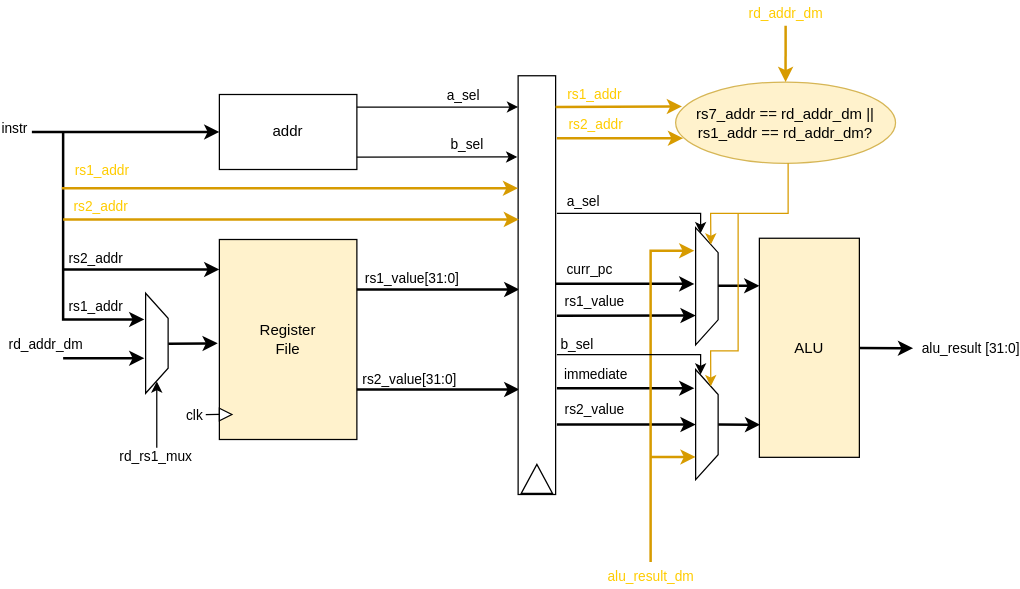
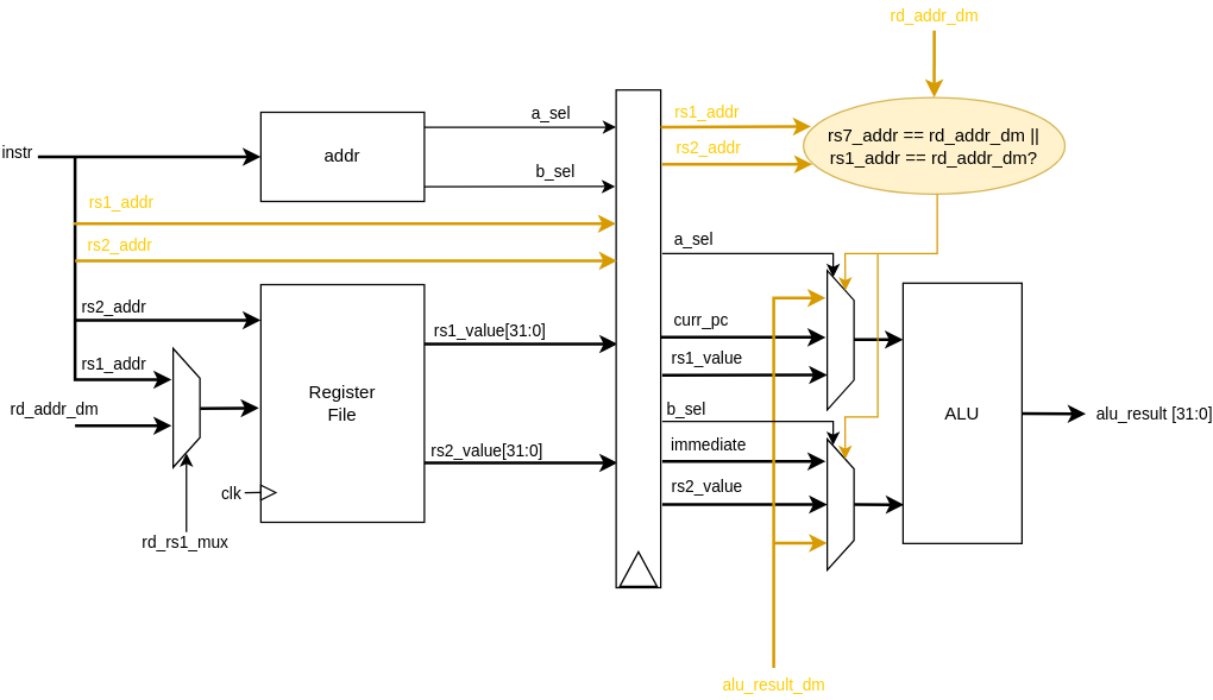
  <mxCell id="0" />
  <mxCell id="1" parent="0" />
- <mxCell id="2" value="&lt;div&gt;Register&lt;/div&gt;&lt;div&gt;File&lt;/div&gt;" style="rounded=0;whiteSpace=wrap;html=1;fillColor=#fff2cc;" vertex="1" parent="1"><mxGeometry x="170" y="191" width="110" height="160" as="geometry" /></mxCell>
+ <mxCell id="2" value="&lt;div&gt;Register&lt;/div&gt;&lt;div&gt;File&lt;/div&gt;" style="rounded=0;whiteSpace=wrap;html=1;" vertex="1" parent="1"><mxGeometry x="170" y="191" width="110" height="160" as="geometry" /></mxCell>
  <mxCell id="3" value="" style="endArrow=classic;html=1;rounded=0;entryX=-0.012;entryY=0.519;entryDx=0;entryDy=0;strokeWidth=2;exitX=0.5;exitY=0;exitDx=0;exitDy=0;entryPerimeter=0;" edge="1" parent="1" target="2"><mxGeometry width="50" height="50" relative="1" as="geometry"><mxPoint x="129.11" y="274.38" as="sourcePoint" /><mxPoint x="170" y="273.62" as="targetPoint" /></mxGeometry></mxCell>
  <mxCell id="4" value="" style="endArrow=classic;html=1;rounded=0;" edge="1" parent="1"><mxGeometry width="50" height="50" relative="1" as="geometry"><mxPoint x="119.92" y="357.5" as="sourcePoint" /><mxPoint x="119.92" y="304.5" as="targetPoint" /></mxGeometry></mxCell>
  <mxCell id="5" value="&lt;div&gt;rd_rs1_mux&lt;/div&gt;" style="edgeLabel;html=1;align=center;verticalAlign=middle;resizable=0;points=[];" vertex="1" connectable="0" parent="4"><mxGeometry x="-0.623" y="1" relative="1" as="geometry"><mxPoint y="17" as="offset" /></mxGeometry></mxCell>
  <mxCell id="6" value="" style="endArrow=classic;html=1;rounded=0;strokeWidth=2;" edge="1" parent="1"><mxGeometry width="50" height="50" relative="1" as="geometry"><mxPoint x="45" y="105" as="sourcePoint" /><mxPoint x="110" y="255" as="targetPoint" /><Array as="points"><mxPoint x="45" y="255" /></Array></mxGeometry></mxCell>
  <mxCell id="7" value="rs1_addr" style="edgeLabel;html=1;align=center;verticalAlign=middle;resizable=0;points=[];" vertex="1" connectable="0" parent="6"><mxGeometry x="-0.317" y="1" relative="1" as="geometry"><mxPoint x="24" y="66" as="offset" /></mxGeometry></mxCell>
  <mxCell id="8" value="instr" style="edgeLabel;html=1;align=center;verticalAlign=middle;resizable=0;points=[];" vertex="1" connectable="0" parent="6"><mxGeometry x="-0.883" y="1" relative="1" as="geometry"><mxPoint x="-41" y="-17" as="offset" /></mxGeometry></mxCell>
  <mxCell id="9" value="" style="endArrow=classic;html=1;rounded=0;strokeWidth=2;" edge="1" parent="1"><mxGeometry width="50" height="50" relative="1" as="geometry"><mxPoint x="280" y="231" as="sourcePoint" /><mxPoint x="410" y="231" as="targetPoint" /></mxGeometry></mxCell>
  <mxCell id="10" value="rs1_value[31:0]" style="edgeLabel;html=1;align=center;verticalAlign=middle;resizable=0;points=[];" vertex="1" connectable="0" parent="9"><mxGeometry x="0.091" y="2" relative="1" as="geometry"><mxPoint x="-28" y="-8" as="offset" /></mxGeometry></mxCell>
  <mxCell id="11" value="" style="endArrow=classic;html=1;rounded=0;strokeWidth=2;" edge="1" parent="1"><mxGeometry width="50" height="50" relative="1" as="geometry"><mxPoint x="280" y="311" as="sourcePoint" /><mxPoint x="410" y="311" as="targetPoint" /></mxGeometry></mxCell>
  <mxCell id="12" value="rs2_value[31:0]" style="edgeLabel;html=1;align=center;verticalAlign=middle;resizable=0;points=[];" vertex="1" connectable="0" parent="11"><mxGeometry x="0.706" y="2" relative="1" as="geometry"><mxPoint x="-70" y="-7" as="offset" /></mxGeometry></mxCell>
  <mxCell id="13" value="" style="triangle;whiteSpace=wrap;html=1;" vertex="1" parent="1"><mxGeometry x="170" y="326" width="10" height="10" as="geometry" /></mxCell>
  <mxCell id="14" value="" style="endArrow=none;html=1;rounded=0;startFill=0;entryX=0.008;entryY=0.837;entryDx=0;entryDy=0;entryPerimeter=0;" edge="1" parent="1"><mxGeometry width="50" height="50" relative="1" as="geometry"><mxPoint x="159.12" y="331.02" as="sourcePoint" /><mxPoint x="170" y="330.94" as="targetPoint" /></mxGeometry></mxCell>
  <mxCell id="15" value="&lt;div&gt;clk&lt;/div&gt;" style="edgeLabel;html=1;align=center;verticalAlign=middle;resizable=0;points=[];" vertex="1" connectable="0" parent="14"><mxGeometry x="-0.917" relative="1" as="geometry"><mxPoint x="-10" as="offset" /></mxGeometry></mxCell>
  <mxCell id="16" value="" style="endArrow=classic;html=1;rounded=0;strokeWidth=2;" edge="1" parent="1"><mxGeometry width="50" height="50" relative="1" as="geometry"><mxPoint x="45" y="215" as="sourcePoint" /><mxPoint x="170" y="215" as="targetPoint" /></mxGeometry></mxCell>
  <mxCell id="17" value="rs2_addr" style="edgeLabel;html=1;align=center;verticalAlign=middle;resizable=0;points=[];" vertex="1" connectable="0" parent="16"><mxGeometry x="0.616" relative="1" as="geometry"><mxPoint x="-76" y="-10" as="offset" /></mxGeometry></mxCell>
- <mxCell id="18" value="&lt;div&gt;ALU&lt;/div&gt;" style="rounded=0;whiteSpace=wrap;html=1;rotation=0;fillColor=#fff2cc;" vertex="1" parent="1"><mxGeometry x="602" y="190" width="80" height="175.27" as="geometry" /></mxCell>
+ <mxCell id="18" value="&lt;div&gt;ALU&lt;/div&gt;" style="rounded=0;whiteSpace=wrap;html=1;rotation=0;" vertex="1" parent="1"><mxGeometry x="602" y="190" width="80" height="175.27" as="geometry" /></mxCell>
  <mxCell id="19" value="" style="endArrow=classic;html=1;rounded=0;strokeWidth=2;" edge="1" parent="1"><mxGeometry width="50" height="50" relative="1" as="geometry"><mxPoint x="562" y="228.02" as="sourcePoint" /><mxPoint x="602" y="228.02" as="targetPoint" /></mxGeometry></mxCell>
  <mxCell id="20" value="" style="endArrow=classic;html=1;rounded=0;strokeWidth=2;exitX=0.5;exitY=0;exitDx=0;exitDy=0;entryX=0.008;entryY=0.851;entryDx=0;entryDy=0;entryPerimeter=0;" edge="1" parent="1" source="37" target="18"><mxGeometry width="50" height="50" relative="1" as="geometry"><mxPoint x="566.25" y="341.04" as="sourcePoint" /><mxPoint x="600" y="341" as="targetPoint" /></mxGeometry></mxCell>
  <mxCell id="21" value="" style="endArrow=classic;html=1;rounded=0;strokeWidth=2;entryX=0.103;entryY=1.001;entryDx=0;entryDy=0;entryPerimeter=0;" edge="1" parent="1"><mxGeometry width="50" height="50" relative="1" as="geometry"><mxPoint x="440" y="310" as="sourcePoint" /><mxPoint x="549.982" y="309.997" as="targetPoint" /></mxGeometry></mxCell>
  <mxCell id="22" value="immediate" style="edgeLabel;html=1;align=center;verticalAlign=middle;resizable=0;points=[];" vertex="1" connectable="0" parent="21"><mxGeometry x="-0.691" y="-1" relative="1" as="geometry"><mxPoint x="13" y="-12" as="offset" /></mxGeometry></mxCell>
  <mxCell id="23" value="" style="endArrow=classic;html=1;rounded=0;strokeWidth=2;entryX=0.5;entryY=1;entryDx=0;entryDy=0;" edge="1" parent="1" target="37"><mxGeometry width="50" height="50" relative="1" as="geometry"><mxPoint x="440" y="339" as="sourcePoint" /><mxPoint x="550" y="339" as="targetPoint" /></mxGeometry></mxCell>
  <mxCell id="24" value="rs2_value" style="edgeLabel;html=1;align=center;verticalAlign=middle;resizable=0;points=[];" vertex="1" connectable="0" parent="23"><mxGeometry x="-0.286" relative="1" as="geometry"><mxPoint x="-10" y="-13" as="offset" /></mxGeometry></mxCell>
  <mxCell id="25" value="" style="endArrow=classic;html=1;rounded=0;strokeWidth=2;entryX=0.75;entryY=1;entryDx=0;entryDy=0;" edge="1" parent="1" target="36"><mxGeometry width="50" height="50" relative="1" as="geometry"><mxPoint x="440" y="252" as="sourcePoint" /><mxPoint x="550" y="255" as="targetPoint" /></mxGeometry></mxCell>
  <mxCell id="26" value="rs1_value" style="edgeLabel;html=1;align=center;verticalAlign=middle;resizable=0;points=[];" vertex="1" connectable="0" parent="25"><mxGeometry x="-0.615" relative="1" as="geometry"><mxPoint x="9" y="-11" as="offset" /></mxGeometry></mxCell>
  <mxCell id="27" value="" style="endArrow=classic;html=1;rounded=0;strokeWidth=2;entryX=0.5;entryY=1;entryDx=0;entryDy=0;" edge="1" parent="1"><mxGeometry width="50" height="50" relative="1" as="geometry"><mxPoint x="439" y="226.35" as="sourcePoint" /><mxPoint x="550" y="226.5" as="targetPoint" /></mxGeometry></mxCell>
  <mxCell id="28" value="curr_pc" style="edgeLabel;html=1;align=center;verticalAlign=middle;resizable=0;points=[];" vertex="1" connectable="0" parent="27"><mxGeometry x="-0.768" y="1" relative="1" as="geometry"><mxPoint x="13" y="-11" as="offset" /></mxGeometry></mxCell>
  <mxCell id="29" value="" style="endArrow=classic;html=1;rounded=0;strokeWidth=2;exitX=1;exitY=0.25;exitDx=0;exitDy=0;" edge="1" parent="1"><mxGeometry width="50" height="50" relative="1" as="geometry"><mxPoint x="682" y="277.83" as="sourcePoint" /><mxPoint x="725" y="278" as="targetPoint" /></mxGeometry></mxCell>
  <mxCell id="30" value="alu_result [31:0]" style="edgeLabel;html=1;align=center;verticalAlign=middle;resizable=0;points=[];" vertex="1" connectable="0" parent="29"><mxGeometry x="0.44" y="1" relative="1" as="geometry"><mxPoint x="57" y="1" as="offset" /></mxGeometry></mxCell>
  <mxCell id="31" value="" style="rounded=0;whiteSpace=wrap;html=1;" vertex="1" parent="1"><mxGeometry x="409" y="60" width="30" height="335" as="geometry" /></mxCell>
  <mxCell id="32" value="" style="triangle;whiteSpace=wrap;html=1;rotation=-90;" vertex="1" parent="1"><mxGeometry x="412.37" y="370" width="23.25" height="25" as="geometry" /></mxCell>
  <mxCell id="33" value="" style="shape=trapezoid;perimeter=trapezoidPerimeter;whiteSpace=wrap;html=1;fixedSize=1;rotation=90;" vertex="1" parent="1"><mxGeometry x="80" y="265" width="80" height="18" as="geometry" /></mxCell>
  <mxCell id="34" value="" style="endArrow=classic;html=1;rounded=0;strokeWidth=2;" edge="1" parent="1"><mxGeometry width="50" height="50" relative="1" as="geometry"><mxPoint x="45" y="286" as="sourcePoint" /><mxPoint x="110" y="286" as="targetPoint" /></mxGeometry></mxCell>
  <mxCell id="35" value="rd_addr_dm" style="edgeLabel;html=1;align=center;verticalAlign=middle;resizable=0;points=[];" vertex="1" connectable="0" parent="34"><mxGeometry x="-0.468" y="3" relative="1" as="geometry"><mxPoint x="-32" y="-9" as="offset" /></mxGeometry></mxCell>
  <mxCell id="36" value="" style="shape=trapezoid;perimeter=trapezoidPerimeter;whiteSpace=wrap;html=1;fixedSize=1;rotation=90;" vertex="1" parent="1"><mxGeometry x="513.13" y="219.38" width="93.75" height="18" as="geometry" /></mxCell>
  <mxCell id="37" value="" style="shape=trapezoid;perimeter=trapezoidPerimeter;whiteSpace=wrap;html=1;fixedSize=1;rotation=90;" vertex="1" parent="1"><mxGeometry x="515.95" y="330.07" width="88.12" height="18" as="geometry" /></mxCell>
  <mxCell id="38" value="" style="endArrow=classic;html=1;rounded=0;strokeWidth=2;fillColor=#ffe6cc;strokeColor=#d79b00;" edge="1" parent="1"><mxGeometry width="50" height="50" relative="1" as="geometry"><mxPoint x="515" y="449" as="sourcePoint" /><mxPoint x="550" y="200" as="targetPoint" /><Array as="points"><mxPoint x="515" y="200" /></Array></mxGeometry></mxCell>
  <mxCell id="39" value="&lt;div&gt;alu_result_dm&lt;/div&gt;" style="edgeLabel;html=1;align=center;verticalAlign=middle;resizable=0;points=[];fontColor=light-dark(#ffcc00, #ededed);" vertex="1" connectable="0" parent="38"><mxGeometry x="-0.927" relative="1" as="geometry"><mxPoint x="-1" y="21" as="offset" /></mxGeometry></mxCell>
  <mxCell id="40" value="" style="endArrow=classic;html=1;rounded=0;strokeWidth=2;fillColor=#ffe6cc;strokeColor=#d79b00;" edge="1" parent="1"><mxGeometry width="50" height="50" relative="1" as="geometry"><mxPoint x="515" y="365" as="sourcePoint" /><mxPoint x="551" y="365" as="targetPoint" /></mxGeometry></mxCell>
  <mxCell id="41" value="&lt;div&gt;rs7_addr == rd_addr_dm ||&lt;/div&gt;&lt;div&gt;rs1_addr == rd_addr_dm?&lt;/div&gt;" style="ellipse;whiteSpace=wrap;html=1;fillColor=#fff2cc;strokeColor=#d6b656;" vertex="1" parent="1"><mxGeometry x="535" y="65" width="175.93" height="65" as="geometry" /></mxCell>
  <mxCell id="42" value="addr" style="rounded=0;whiteSpace=wrap;html=1;" vertex="1" parent="1"><mxGeometry x="170" y="75" width="110" height="60" as="geometry" /></mxCell>
  <mxCell id="43" value="" style="endArrow=classic;html=1;rounded=0;entryX=0;entryY=0.5;entryDx=0;entryDy=0;strokeWidth=2;" edge="1" parent="1" target="42"><mxGeometry width="50" height="50" relative="1" as="geometry"><mxPoint x="20" y="105" as="sourcePoint" /><mxPoint x="45" y="50" as="targetPoint" /></mxGeometry></mxCell>
  <mxCell id="44" value="" style="endArrow=classic;html=1;rounded=0;entryX=-0.022;entryY=0.194;entryDx=0;entryDy=0;entryPerimeter=0;" edge="1" parent="1" target="31"><mxGeometry width="50" height="50" relative="1" as="geometry"><mxPoint x="280" y="125" as="sourcePoint" /><mxPoint x="395" y="125" as="targetPoint" /></mxGeometry></mxCell>
  <mxCell id="45" value="b_sel" style="edgeLabel;html=1;align=center;verticalAlign=middle;resizable=0;points=[];" vertex="1" connectable="0" parent="44"><mxGeometry x="0.35" y="-1" relative="1" as="geometry"><mxPoint y="-11" as="offset" /></mxGeometry></mxCell>
  <mxCell id="46" value="" style="endArrow=classic;html=1;rounded=0;entryX=0.004;entryY=0.189;entryDx=0;entryDy=0;entryPerimeter=0;" edge="1" parent="1"><mxGeometry width="50" height="50" relative="1" as="geometry"><mxPoint x="280" y="85" as="sourcePoint" /><mxPoint x="409" y="85" as="targetPoint" /></mxGeometry></mxCell>
  <mxCell id="47" value="a_sel" style="edgeLabel;html=1;align=center;verticalAlign=middle;resizable=0;points=[];" vertex="1" connectable="0" parent="46"><mxGeometry x="0.31" relative="1" as="geometry"><mxPoint y="-10" as="offset" /></mxGeometry></mxCell>
  <mxCell id="48" value="" style="endArrow=classic;html=1;rounded=0;" edge="1" parent="1"><mxGeometry width="50" height="50" relative="1" as="geometry"><mxPoint x="440" y="170" as="sourcePoint" /><mxPoint x="555" y="186" as="targetPoint" /><Array as="points"><mxPoint x="480" y="170" /><mxPoint x="555" y="170" /></Array></mxGeometry></mxCell>
  <mxCell id="49" value="a_sel" style="edgeLabel;html=1;align=center;verticalAlign=middle;resizable=0;points=[];" vertex="1" connectable="0" parent="48"><mxGeometry x="0.31" relative="1" as="geometry"><mxPoint x="-66" y="-10" as="offset" /></mxGeometry></mxCell>
  <mxCell id="50" value="" style="endArrow=classic;html=1;rounded=0;" edge="1" parent="1"><mxGeometry width="50" height="50" relative="1" as="geometry"><mxPoint x="440" y="283" as="sourcePoint" /><mxPoint x="555" y="299" as="targetPoint" /><Array as="points"><mxPoint x="480" y="283" /><mxPoint x="555" y="283" /></Array></mxGeometry></mxCell>
  <mxCell id="51" value="b_sel" style="edgeLabel;html=1;align=center;verticalAlign=middle;resizable=0;points=[];" vertex="1" connectable="0" parent="50"><mxGeometry x="0.31" relative="1" as="geometry"><mxPoint x="-71" y="-9" as="offset" /></mxGeometry></mxCell>
  <mxCell id="52" value="" style="endArrow=classic;html=1;rounded=0;entryX=0.023;entryY=0.343;entryDx=0;entryDy=0;entryPerimeter=0;fillColor=#ffe6cc;strokeColor=#d79b00;strokeWidth=2;" edge="1" parent="1" target="31"><mxGeometry width="50" height="50" relative="1" as="geometry"><mxPoint x="45" y="175" as="sourcePoint" /><mxPoint x="95" y="125" as="targetPoint" /></mxGeometry></mxCell>
  <mxCell id="53" value="rs2_addr" style="edgeLabel;html=1;align=center;verticalAlign=middle;resizable=0;points=[];fontColor=light-dark(#ffcc00, #ededed);" vertex="1" connectable="0" parent="52"><mxGeometry x="-0.788" y="2" relative="1" as="geometry"><mxPoint x="-9" y="-8" as="offset" /></mxGeometry></mxCell>
  <mxCell id="54" value="" style="endArrow=classic;html=1;rounded=0;entryX=0.023;entryY=0.343;entryDx=0;entryDy=0;entryPerimeter=0;fillColor=#ffe6cc;strokeColor=#d79b00;strokeWidth=2;" edge="1" parent="1"><mxGeometry width="50" height="50" relative="1" as="geometry"><mxPoint x="44" y="150" as="sourcePoint" /><mxPoint x="409" y="150" as="targetPoint" /></mxGeometry></mxCell>
  <mxCell id="55" value="rs1_addr" style="edgeLabel;html=1;align=center;verticalAlign=middle;resizable=0;points=[];fontColor=light-dark(#ffcc00, #ededed);" vertex="1" connectable="0" parent="54"><mxGeometry x="-0.487" relative="1" as="geometry"><mxPoint x="-63" y="-15" as="offset" /></mxGeometry></mxCell>
  <mxCell id="56" value="" style="endArrow=classic;html=1;rounded=0;entryX=0.029;entryY=0.301;entryDx=0;entryDy=0;entryPerimeter=0;strokeWidth=2;fillColor=#ffe6cc;strokeColor=#d79b00;" edge="1" parent="1" target="41"><mxGeometry width="50" height="50" relative="1" as="geometry"><mxPoint x="439" y="85" as="sourcePoint" /><mxPoint x="489" y="35" as="targetPoint" /></mxGeometry></mxCell>
  <mxCell id="57" value="rs1_addr" style="edgeLabel;html=1;align=center;verticalAlign=middle;resizable=0;points=[];fontColor=light-dark(#ffcc00, #ededed);" vertex="1" connectable="0" parent="56"><mxGeometry x="0.025" relative="1" as="geometry"><mxPoint x="-21" y="-10" as="offset" /></mxGeometry></mxCell>
  <mxCell id="58" value="" style="endArrow=classic;html=1;rounded=0;entryX=0.029;entryY=0.301;entryDx=0;entryDy=0;entryPerimeter=0;strokeWidth=2;fillColor=#ffe6cc;strokeColor=#d79b00;" edge="1" parent="1"><mxGeometry width="50" height="50" relative="1" as="geometry"><mxPoint x="440" y="110" as="sourcePoint" /><mxPoint x="541" y="110" as="targetPoint" /></mxGeometry></mxCell>
  <mxCell id="59" value="rs2_addr" style="edgeLabel;html=1;align=center;verticalAlign=middle;resizable=0;points=[];fontColor=light-dark(#ffcc00, #ededed);" vertex="1" connectable="0" parent="58"><mxGeometry x="-0.327" y="1" relative="1" as="geometry"><mxPoint x="-4" y="-11" as="offset" /></mxGeometry></mxCell>
  <mxCell id="60" value="" style="endArrow=classic;html=1;rounded=0;entryX=0.5;entryY=0;entryDx=0;entryDy=0;fillColor=#ffe6cc;strokeColor=#d79b00;strokeWidth=2;" edge="1" parent="1" target="41"><mxGeometry width="50" height="50" relative="1" as="geometry"><mxPoint x="623" y="20" as="sourcePoint" /><mxPoint x="681" y="40" as="targetPoint" /></mxGeometry></mxCell>
  <mxCell id="61" value="rd_addr_dm" style="edgeLabel;html=1;align=center;verticalAlign=middle;resizable=0;points=[];fontColor=light-dark(#ffcc00, #ededed);" vertex="1" connectable="0" parent="60"><mxGeometry x="-0.76" y="1" relative="1" as="geometry"><mxPoint x="-1" y="-16" as="offset" /></mxGeometry></mxCell>
  <mxCell id="62" value="" style="endArrow=classic;html=1;rounded=0;entryX=0;entryY=0.25;entryDx=0;entryDy=0;fillColor=#ffe6cc;strokeColor=#d79b00;" edge="1" parent="1" target="36"><mxGeometry width="50" height="50" relative="1" as="geometry"><mxPoint x="625" y="130" as="sourcePoint" /><mxPoint x="565" y="165" as="targetPoint" /><Array as="points"><mxPoint x="625" y="170" /><mxPoint x="563" y="170" /></Array></mxGeometry></mxCell>
  <mxCell id="63" value="" style="endArrow=classic;html=1;rounded=0;entryX=0;entryY=0.25;entryDx=0;entryDy=0;fillColor=#ffe6cc;strokeColor=#d79b00;" edge="1" parent="1" target="37"><mxGeometry width="50" height="50" relative="1" as="geometry"><mxPoint x="585" y="170" as="sourcePoint" /><mxPoint x="585" y="300" as="targetPoint" /><Array as="points"><mxPoint x="585" y="280" /><mxPoint x="563" y="280" /></Array></mxGeometry></mxCell>
